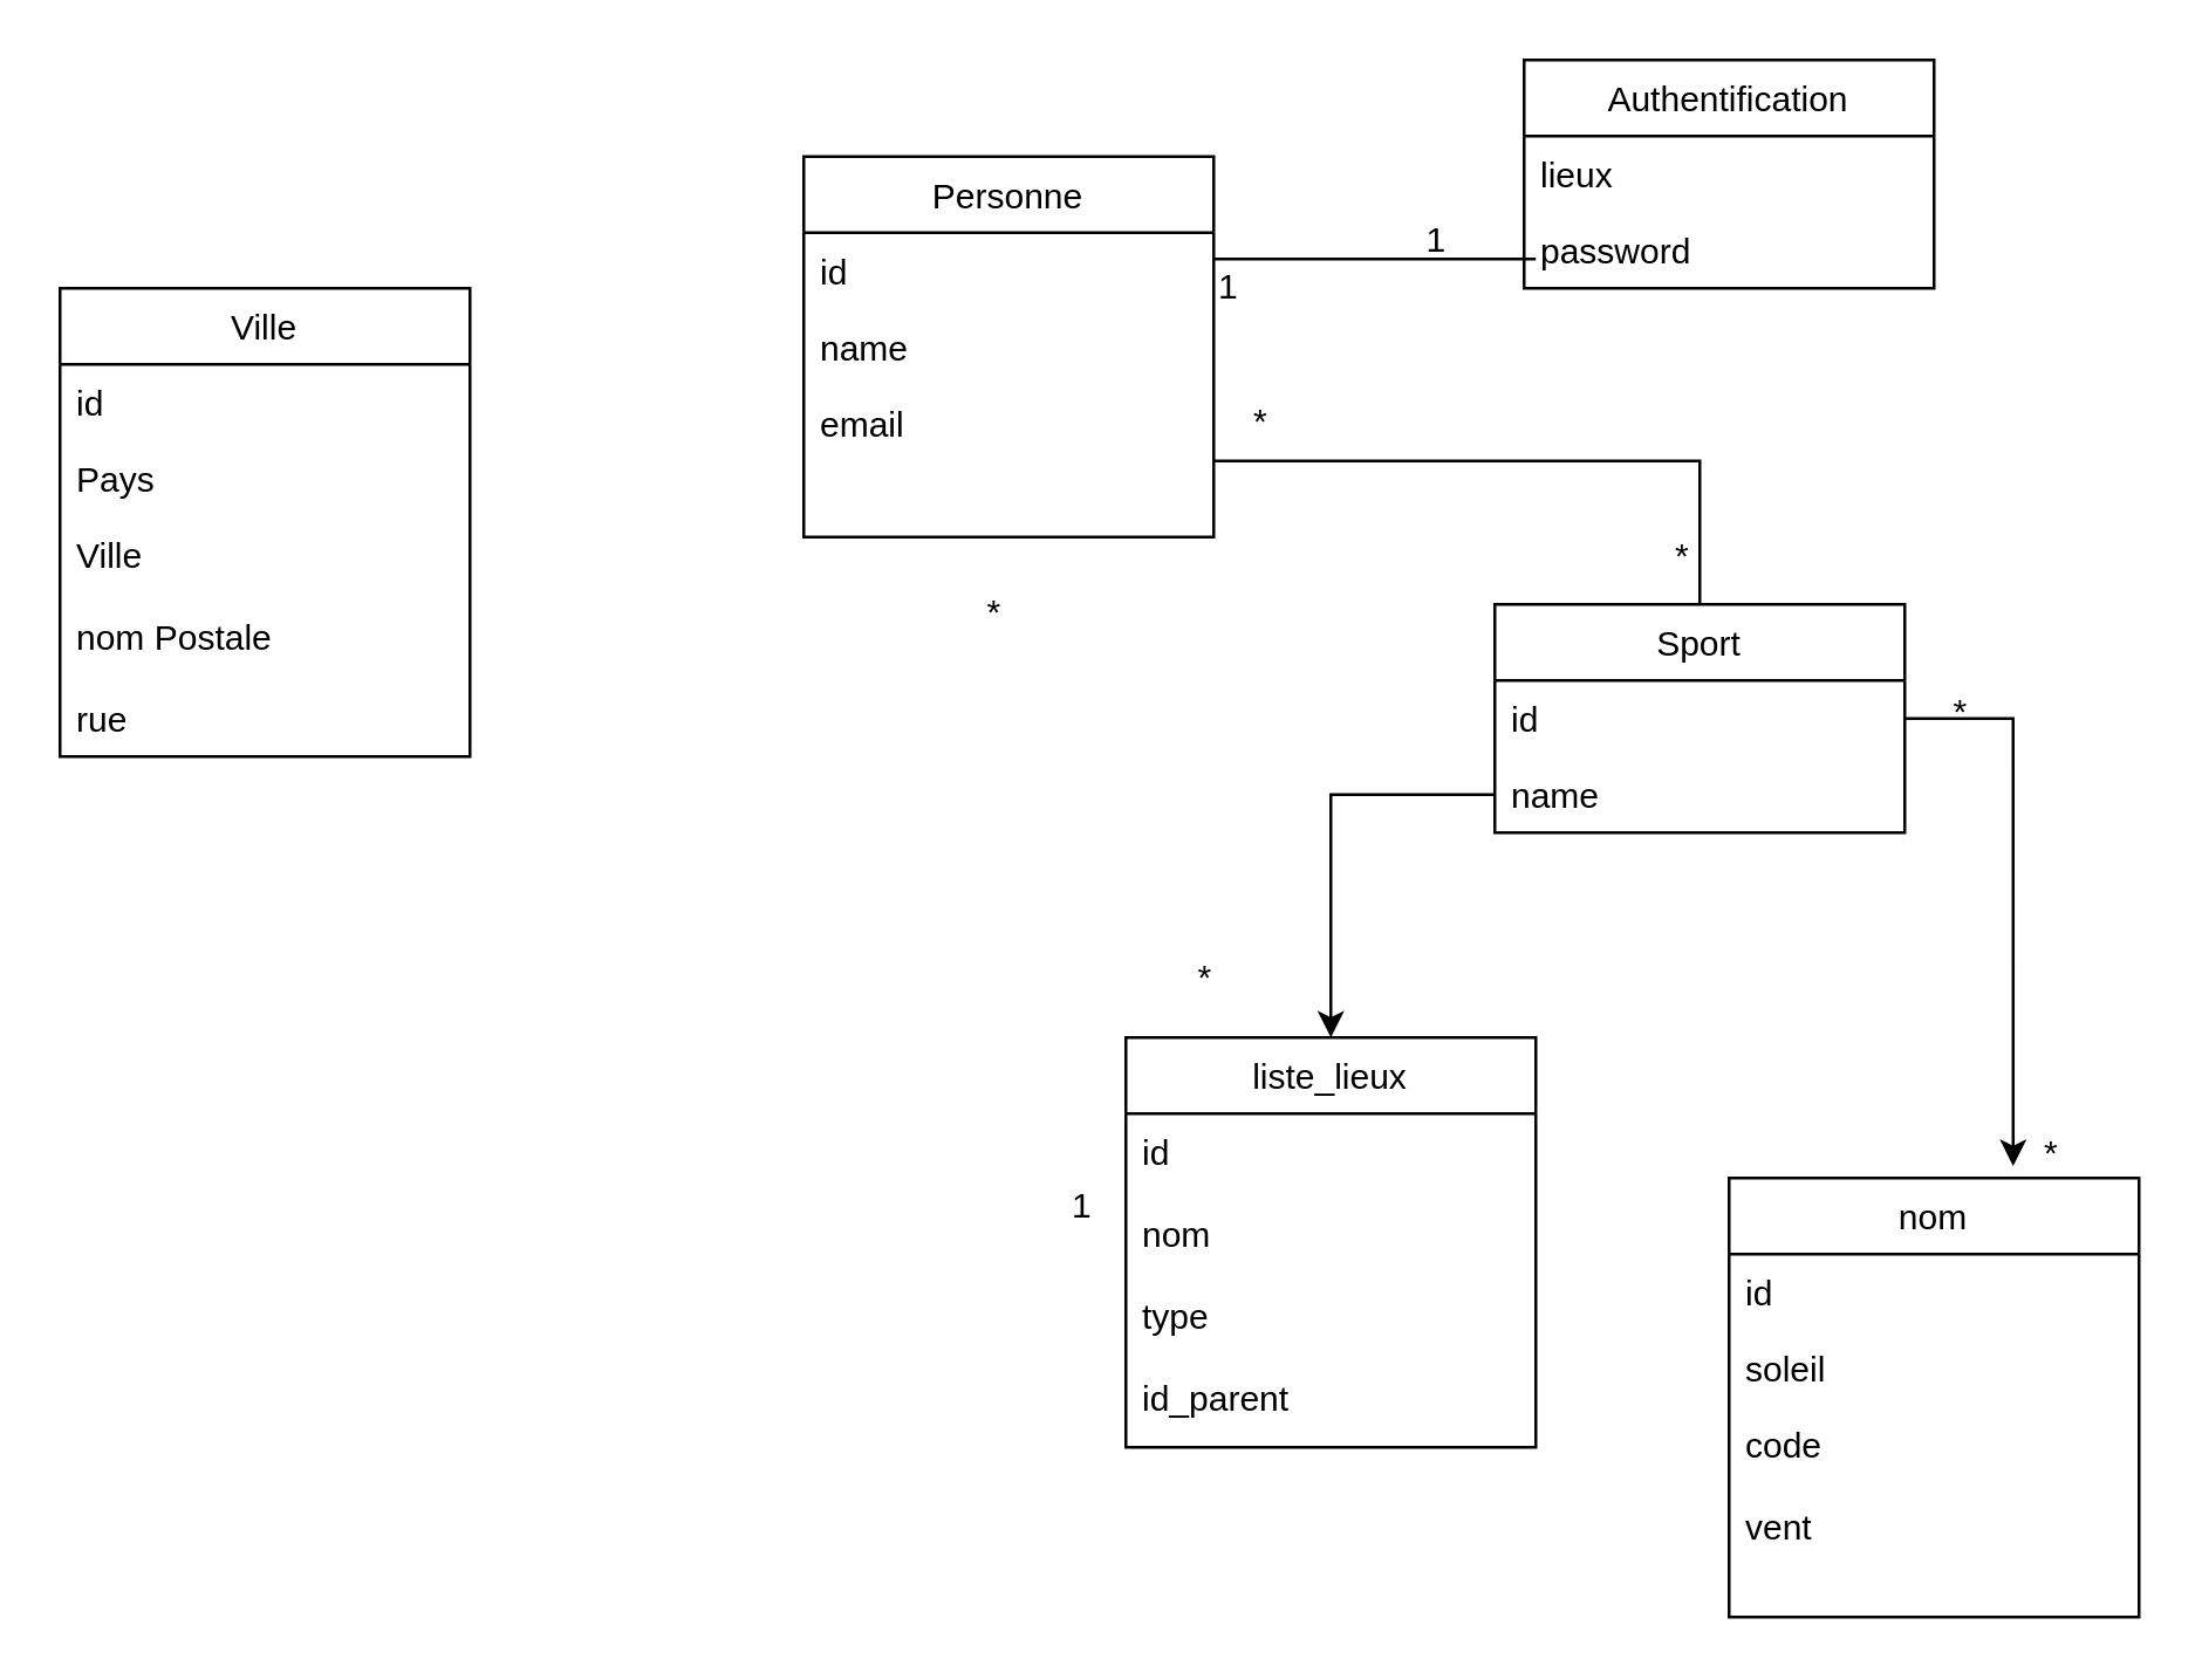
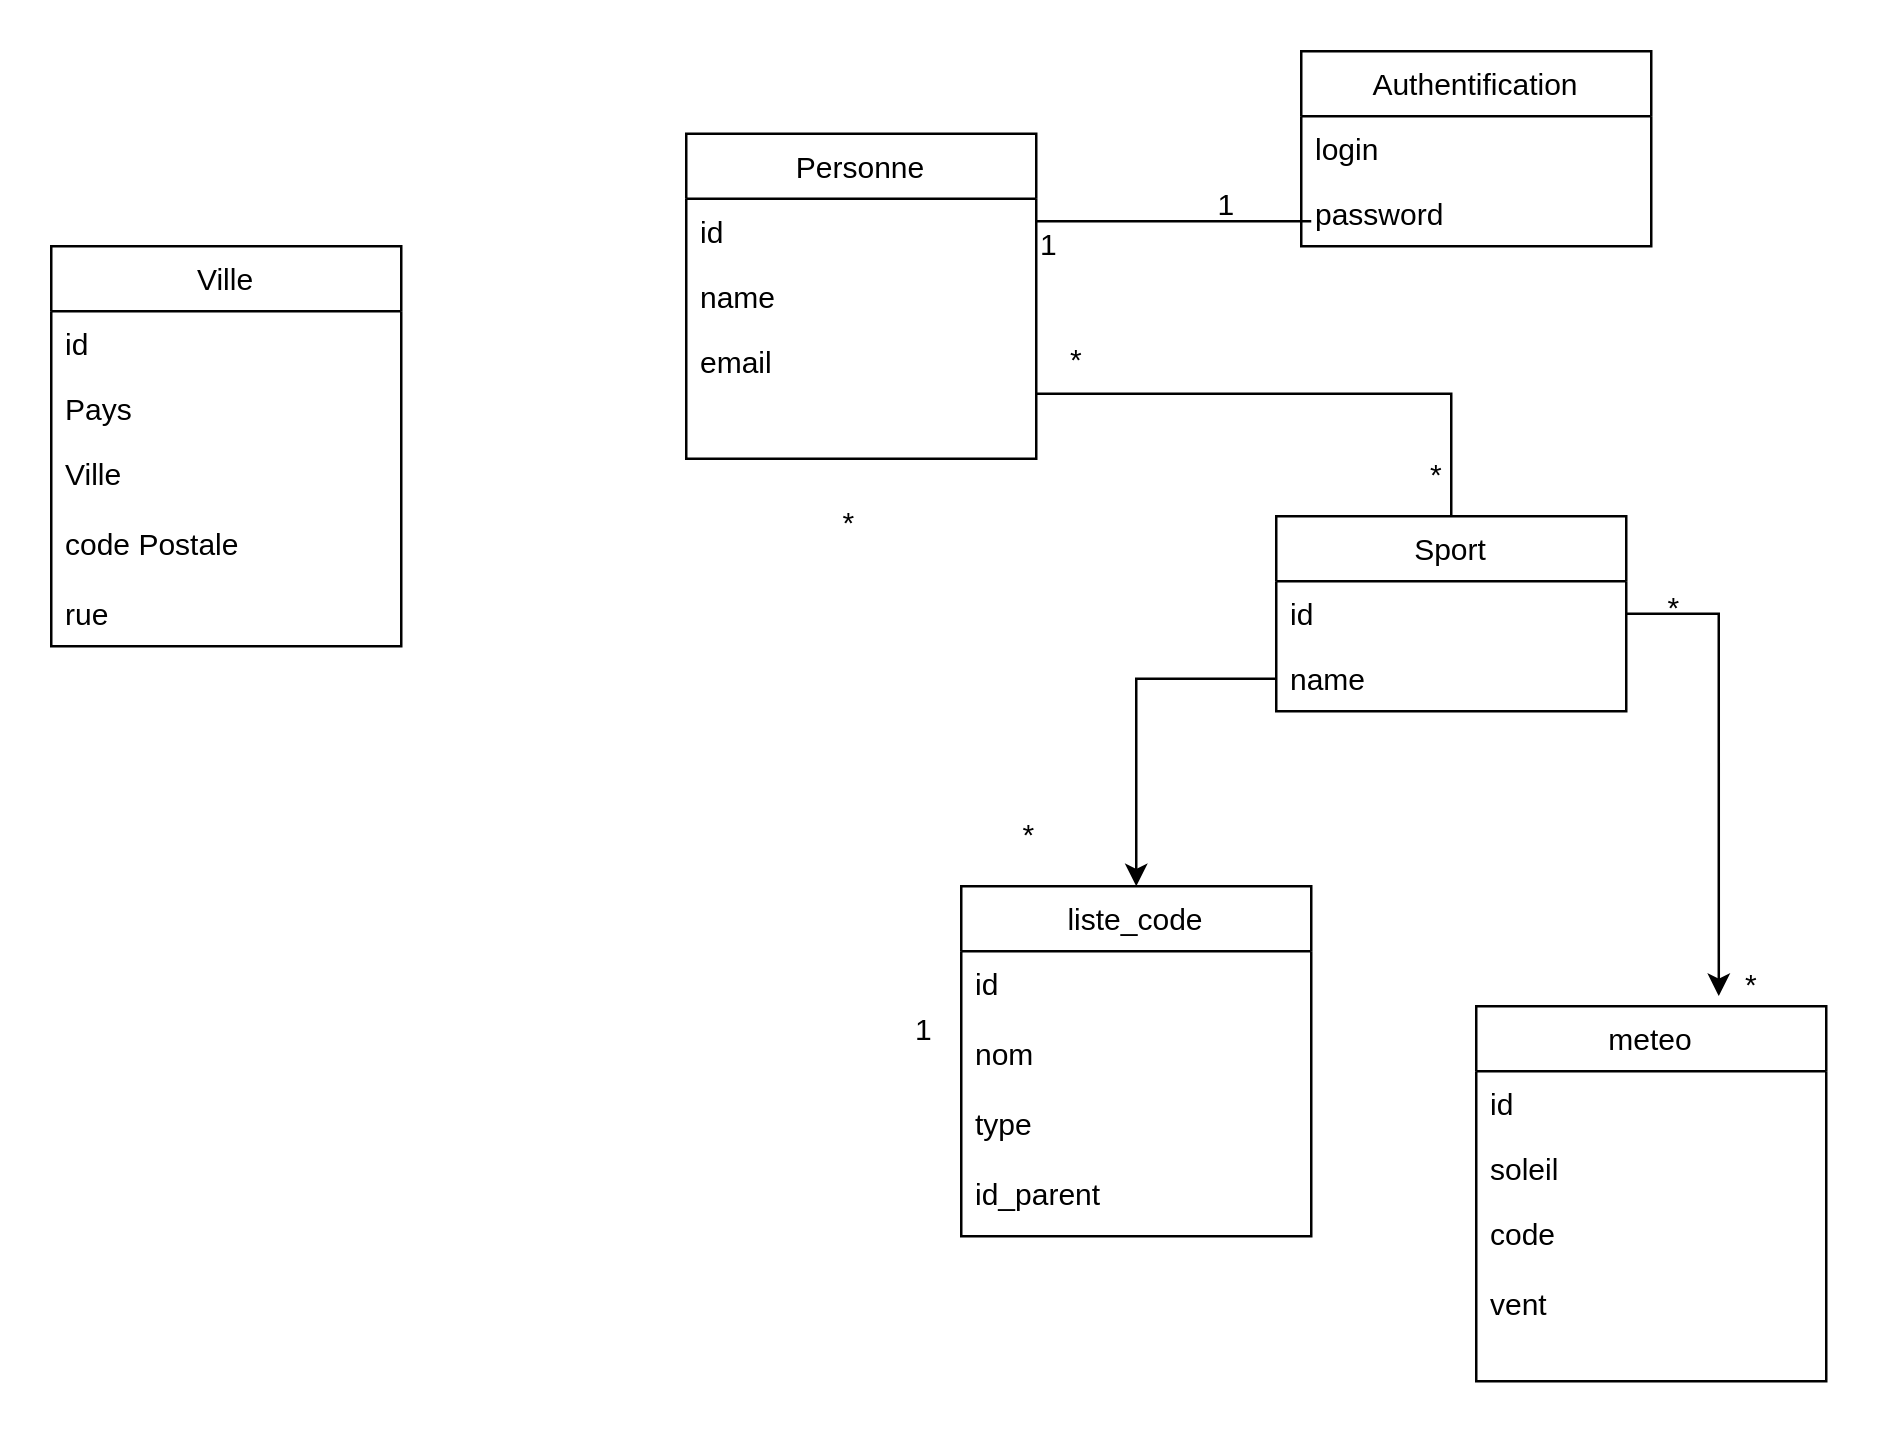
  <mxCell id="0" />
  <mxCell id="1" parent="0" />
  <mxCell id="2" value="Personne" style="swimlane;fontStyle=0;childLayout=stackLayout;horizontal=1;startSize=26;fillColor=none;horizontalStack=0;resizeParent=1;resizeParentMax=0;resizeLast=0;collapsible=1;marginBottom=0;" parent="1" vertex="1"><mxGeometry x="274" y="53" width="140" height="130" as="geometry" /></mxCell>
  <mxCell id="3" value="id" style="text;strokeColor=none;fillColor=none;align=left;verticalAlign=top;spacingLeft=4;spacingRight=4;overflow=hidden;rotatable=0;points=[[0,0.5],[1,0.5]];portConstraint=eastwest;" parent="2" vertex="1"><mxGeometry y="26" width="140" height="26" as="geometry" /></mxCell>
  <mxCell id="4" value="name" style="text;strokeColor=none;fillColor=none;align=left;verticalAlign=top;spacingLeft=4;spacingRight=4;overflow=hidden;rotatable=0;points=[[0,0.5],[1,0.5]];portConstraint=eastwest;" parent="2" vertex="1"><mxGeometry y="52" width="140" height="26" as="geometry" /></mxCell>
  <mxCell id="5" value="email&#10;" style="text;strokeColor=none;fillColor=none;align=left;verticalAlign=top;spacingLeft=4;spacingRight=4;overflow=hidden;rotatable=0;points=[[0,0.5],[1,0.5]];portConstraint=eastwest;" parent="2" vertex="1"><mxGeometry y="78" width="140" height="52" as="geometry" /></mxCell>
  <mxCell id="6" value="Authentification" style="swimlane;fontStyle=0;childLayout=stackLayout;horizontal=1;startSize=26;fillColor=none;horizontalStack=0;resizeParent=1;resizeParentMax=0;resizeLast=0;collapsible=1;marginBottom=0;" parent="1" vertex="1"><mxGeometry x="520" y="20" width="140" height="78" as="geometry" /></mxCell>
- <mxCell id="7" value="lieux" style="text;strokeColor=none;fillColor=none;align=left;verticalAlign=top;spacingLeft=4;spacingRight=4;overflow=hidden;rotatable=0;points=[[0,0.5],[1,0.5]];portConstraint=eastwest;" parent="6" vertex="1"><mxGeometry y="26" width="140" height="26" as="geometry" /></mxCell>
+ <mxCell id="7" value="login" style="text;strokeColor=none;fillColor=none;align=left;verticalAlign=top;spacingLeft=4;spacingRight=4;overflow=hidden;rotatable=0;points=[[0,0.5],[1,0.5]];portConstraint=eastwest;" parent="6" vertex="1"><mxGeometry y="26" width="140" height="26" as="geometry" /></mxCell>
  <mxCell id="8" value="password" style="text;strokeColor=none;fillColor=none;align=left;verticalAlign=top;spacingLeft=4;spacingRight=4;overflow=hidden;rotatable=0;points=[[0,0.5],[1,0.5]];portConstraint=eastwest;" parent="6" vertex="1"><mxGeometry y="52" width="140" height="26" as="geometry" /></mxCell>
  <mxCell id="9" value="Sport" style="swimlane;fontStyle=0;childLayout=stackLayout;horizontal=1;startSize=26;fillColor=none;horizontalStack=0;resizeParent=1;resizeParentMax=0;resizeLast=0;collapsible=1;marginBottom=0;" parent="1" vertex="1"><mxGeometry x="510" y="206" width="140" height="78" as="geometry" /></mxCell>
  <mxCell id="10" value="id" style="text;strokeColor=none;fillColor=none;align=left;verticalAlign=top;spacingLeft=4;spacingRight=4;overflow=hidden;rotatable=0;points=[[0,0.5],[1,0.5]];portConstraint=eastwest;" parent="9" vertex="1"><mxGeometry y="26" width="140" height="26" as="geometry" /></mxCell>
  <mxCell id="11" value="name" style="text;strokeColor=none;fillColor=none;align=left;verticalAlign=top;spacingLeft=4;spacingRight=4;overflow=hidden;rotatable=0;points=[[0,0.5],[1,0.5]];portConstraint=eastwest;" parent="9" vertex="1"><mxGeometry y="52" width="140" height="26" as="geometry" /></mxCell>
  <mxCell id="12" value="Ville" style="swimlane;fontStyle=0;childLayout=stackLayout;horizontal=1;startSize=26;fillColor=none;horizontalStack=0;resizeParent=1;resizeParentMax=0;resizeLast=0;collapsible=1;marginBottom=0;" parent="1" vertex="1"><mxGeometry x="20" y="98" width="140" height="160" as="geometry" /></mxCell>
  <mxCell id="13" value="id" style="text;strokeColor=none;fillColor=none;align=left;verticalAlign=top;spacingLeft=4;spacingRight=4;overflow=hidden;rotatable=0;points=[[0,0.5],[1,0.5]];portConstraint=eastwest;" parent="12" vertex="1"><mxGeometry y="26" width="140" height="26" as="geometry" /></mxCell>
  <mxCell id="14" value="Pays" style="text;strokeColor=none;fillColor=none;align=left;verticalAlign=top;spacingLeft=4;spacingRight=4;overflow=hidden;rotatable=0;points=[[0,0.5],[1,0.5]];portConstraint=eastwest;" parent="12" vertex="1"><mxGeometry y="52" width="140" height="26" as="geometry" /></mxCell>
- <mxCell id="15" value="Ville&#10;&#10;nom Postale&#10;&#10;rue" style="text;strokeColor=none;fillColor=none;align=left;verticalAlign=top;spacingLeft=4;spacingRight=4;overflow=hidden;rotatable=0;points=[[0,0.5],[1,0.5]];portConstraint=eastwest;" parent="12" vertex="1"><mxGeometry y="78" width="140" height="82" as="geometry" /></mxCell>
- <mxCell id="16" value="liste_lieux" style="swimlane;fontStyle=0;childLayout=stackLayout;horizontal=1;startSize=26;fillColor=none;horizontalStack=0;resizeParent=1;resizeParentMax=0;resizeLast=0;collapsible=1;marginBottom=0;" parent="1" vertex="1"><mxGeometry x="384" y="354" width="140" height="140" as="geometry" /></mxCell>
+ <mxCell id="15" value="Ville&#10;&#10;code Postale&#10;&#10;rue" style="text;strokeColor=none;fillColor=none;align=left;verticalAlign=top;spacingLeft=4;spacingRight=4;overflow=hidden;rotatable=0;points=[[0,0.5],[1,0.5]];portConstraint=eastwest;" parent="12" vertex="1"><mxGeometry y="78" width="140" height="82" as="geometry" /></mxCell>
+ <mxCell id="16" value="liste_code" style="swimlane;fontStyle=0;childLayout=stackLayout;horizontal=1;startSize=26;fillColor=none;horizontalStack=0;resizeParent=1;resizeParentMax=0;resizeLast=0;collapsible=1;marginBottom=0;" parent="1" vertex="1"><mxGeometry x="384" y="354" width="140" height="140" as="geometry" /></mxCell>
  <mxCell id="17" value="id&#10;&#10;nom&#10;&#10;type&#10;&#10;id_parent" style="text;strokeColor=none;fillColor=none;align=left;verticalAlign=top;spacingLeft=4;spacingRight=4;overflow=hidden;rotatable=0;points=[[0,0.5],[1,0.5]];portConstraint=eastwest;" parent="16" vertex="1"><mxGeometry y="26" width="140" height="114" as="geometry" /></mxCell>
- <mxCell id="18" value="nom" style="swimlane;fontStyle=0;childLayout=stackLayout;horizontal=1;startSize=26;fillColor=none;horizontalStack=0;resizeParent=1;resizeParentMax=0;resizeLast=0;collapsible=1;marginBottom=0;" parent="1" vertex="1"><mxGeometry x="590" y="402" width="140" height="150" as="geometry" /></mxCell>
+ <mxCell id="18" value="meteo" style="swimlane;fontStyle=0;childLayout=stackLayout;horizontal=1;startSize=26;fillColor=none;horizontalStack=0;resizeParent=1;resizeParentMax=0;resizeLast=0;collapsible=1;marginBottom=0;" parent="1" vertex="1"><mxGeometry x="590" y="402" width="140" height="150" as="geometry" /></mxCell>
  <mxCell id="19" value="id" style="text;strokeColor=none;fillColor=none;align=left;verticalAlign=top;spacingLeft=4;spacingRight=4;overflow=hidden;rotatable=0;points=[[0,0.5],[1,0.5]];portConstraint=eastwest;" parent="18" vertex="1"><mxGeometry y="26" width="140" height="26" as="geometry" /></mxCell>
  <mxCell id="20" value="soleil" style="text;strokeColor=none;fillColor=none;align=left;verticalAlign=top;spacingLeft=4;spacingRight=4;overflow=hidden;rotatable=0;points=[[0,0.5],[1,0.5]];portConstraint=eastwest;" parent="18" vertex="1"><mxGeometry y="52" width="140" height="26" as="geometry" /></mxCell>
  <mxCell id="21" value="code&#10;&#10;vent" style="text;strokeColor=none;fillColor=none;align=left;verticalAlign=top;spacingLeft=4;spacingRight=4;overflow=hidden;rotatable=0;points=[[0,0.5],[1,0.5]];portConstraint=eastwest;" parent="18" vertex="1"><mxGeometry y="78" width="140" height="72" as="geometry" /></mxCell>
  <mxCell id="22" value="" style="line;strokeWidth=1;fillColor=none;align=left;verticalAlign=middle;spacingTop=-1;spacingLeft=3;spacingRight=3;rotatable=0;labelPosition=right;points=[];portConstraint=eastwest;" vertex="1" parent="1"><mxGeometry x="414" y="84" width="110" height="8" as="geometry" /></mxCell>
  <mxCell id="23" value="1" style="text;html=1;resizable=0;points=[];autosize=1;align=left;verticalAlign=top;spacingTop=-4;" vertex="1" parent="1"><mxGeometry x="485" y="72" width="20" height="20" as="geometry" /></mxCell>
  <mxCell id="24" value="1" style="text;html=1;resizable=0;points=[];autosize=1;align=left;verticalAlign=top;spacingTop=-4;" vertex="1" parent="1"><mxGeometry x="414" y="88" width="20" height="20" as="geometry" /></mxCell>
  <mxCell id="25" value="*" style="text;html=1;resizable=0;points=[];autosize=1;align=left;verticalAlign=top;spacingTop=-4;" vertex="1" parent="1"><mxGeometry x="426" y="134" width="20" height="20" as="geometry" /></mxCell>
  <mxCell id="26" value="*" style="text;html=1;resizable=0;points=[];autosize=1;align=left;verticalAlign=top;spacingTop=-4;" vertex="1" parent="1"><mxGeometry x="570" y="180" width="20" height="20" as="geometry" /></mxCell>
  <mxCell id="27" style="edgeStyle=orthogonalEdgeStyle;rounded=0;orthogonalLoop=1;jettySize=auto;html=1;" edge="1" parent="1" source="11" target="16"><mxGeometry relative="1" as="geometry" /></mxCell>
  <mxCell id="28" value="*" style="text;html=1;resizable=0;points=[];autosize=1;align=left;verticalAlign=top;spacingTop=-4;" vertex="1" parent="1"><mxGeometry x="407" y="324" width="20" height="20" as="geometry" /></mxCell>
  <mxCell id="29" style="edgeStyle=orthogonalEdgeStyle;rounded=0;orthogonalLoop=1;jettySize=auto;html=1;entryX=0.693;entryY=-0.027;entryDx=0;entryDy=0;entryPerimeter=0;" edge="1" parent="1" source="10" target="18"><mxGeometry relative="1" as="geometry" /></mxCell>
  <mxCell id="30" value="*" style="text;html=1;resizable=0;points=[];autosize=1;align=left;verticalAlign=top;spacingTop=-4;" vertex="1" parent="1"><mxGeometry x="696" y="384" width="20" height="20" as="geometry" /></mxCell>
  <mxCell id="31" value="*" style="text;html=1;resizable=0;points=[];autosize=1;align=left;verticalAlign=top;spacingTop=-4;" vertex="1" parent="1"><mxGeometry x="665" y="233" width="20" height="20" as="geometry" /></mxCell>
  <mxCell id="32" style="edgeStyle=orthogonalEdgeStyle;rounded=0;orthogonalLoop=1;jettySize=auto;html=1;endArrow=none;" edge="1" parent="1" source="5" target="9"><mxGeometry relative="1" as="geometry"><mxPoint x="564" y="157" as="targetPoint" /></mxGeometry></mxCell>
  <mxCell id="33" value="1" style="text;html=1;resizable=0;points=[];autosize=1;align=left;verticalAlign=top;spacingTop=-4;" vertex="1" parent="1"><mxGeometry x="364" y="402" width="20" height="20" as="geometry" /></mxCell>
  <mxCell id="34" value="*" style="text;html=1;resizable=0;points=[];autosize=1;align=left;verticalAlign=top;spacingTop=-4;" vertex="1" parent="1"><mxGeometry x="335" y="199" width="20" height="20" as="geometry" /></mxCell>
